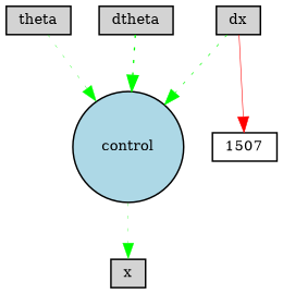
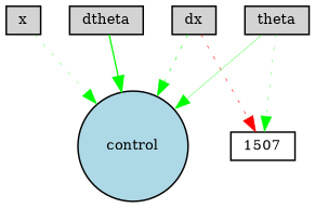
  digraph {
    node [fillcolor=lightgray fontsize=9 shape=box style=filled]
    edge [color=green style=dotted]
    x [height=0.2 width=0.2]
    control [fillcolor=lightblue height=0.2 shape=circle width=0.2]
    dx [height=0.2 width=0.2]
    1507 [fillcolor=white height=0.2 width=0.2]
    theta [height=0.2 width=0.2]
    dtheta [height=0.2 width=0.2]
-   control -> x [penwidth=0.20640933785443127]
+   x -> control [penwidth=0.20640933785443127]
    dx -> control [penwidth=0.42316489982896865]
-   dx -> 1507 [color=red penwidth=0.37308372894447417 style=solid]
-   theta -> control [penwidth=0.22543129662996494]
-   dtheta -> control [penwidth=0.8588787305849273]
+   dx -> 1507 [color=red penwidth=0.37308372894447417]
+   theta -> control [penwidth=0.22543129662996494 style=solid]
+   theta -> 1507 [penwidth=0.21040811522048156]
+   dtheta -> control [penwidth=0.8588787305849273 style=solid]
  }
